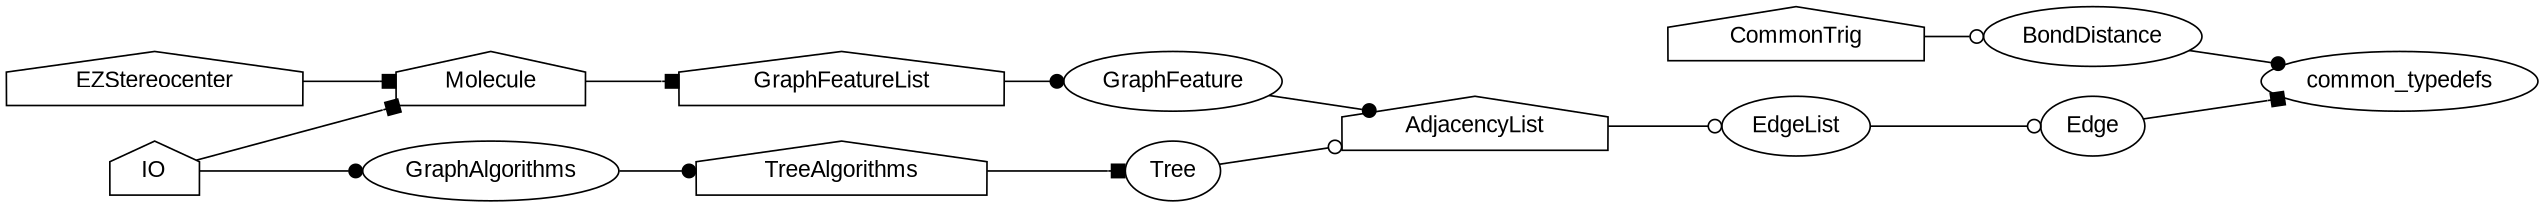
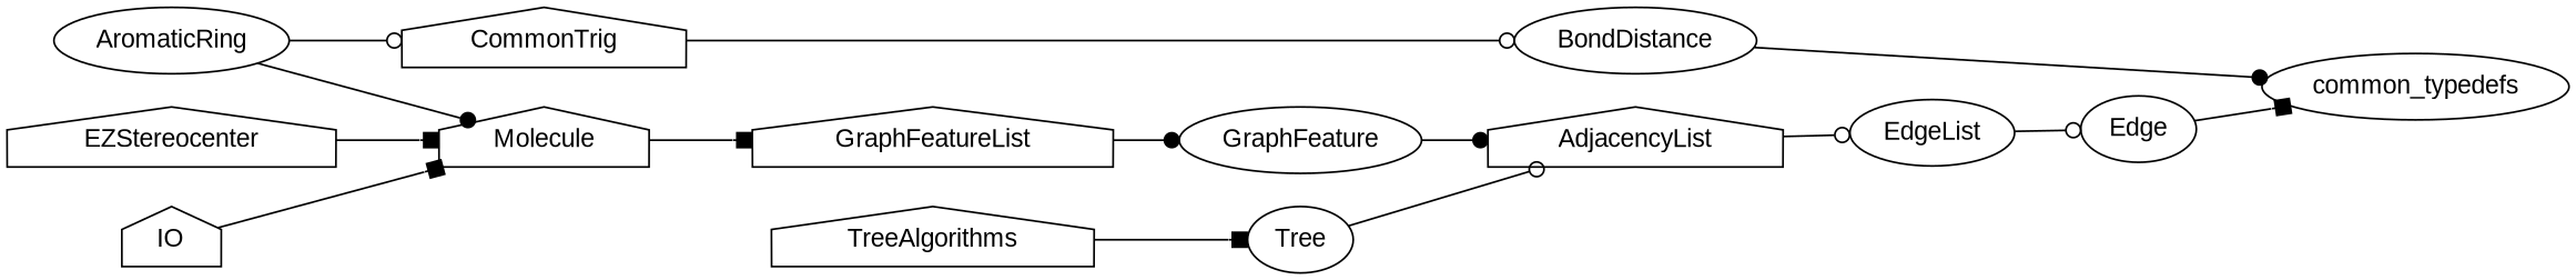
  digraph {
    fontname=Arial
    rankdir=LR
    node [fontname=Arial shape=ellipse]
    edge [arrowhead=dot fontname=Arial]
    AdjacencyList [shape=house]
    EdgeList
    "Edge"
    common_typedefs
    CommonTrig [shape=house]
+   AromaticRing
    Molecule [shape=house]
    BondDistance
    GraphFeatureList [shape=house]
    GraphFeature
    EZStereocenter [shape=house]
    TreeAlgorithms [shape=house]
-   GraphAlgorithms
    Tree
    IO [shape=house]
    AdjacencyList -> EdgeList [arrowhead=odot]
    EdgeList -> "Edge" [arrowhead=odot]
    "Edge" -> common_typedefs [arrowhead=box]
    CommonTrig -> BondDistance [arrowhead=odot]
+   AromaticRing -> CommonTrig [arrowhead=odot]
+   AromaticRing -> Molecule
    Molecule -> GraphFeatureList [arrowhead=box]
    BondDistance -> common_typedefs
    GraphFeatureList -> GraphFeature
    GraphFeature -> AdjacencyList
    EZStereocenter -> Molecule [arrowhead=box]
    TreeAlgorithms -> Tree [arrowhead=box]
-   GraphAlgorithms -> TreeAlgorithms
    Tree -> AdjacencyList [arrowhead=odot]
    IO -> Molecule [arrowhead=box]
-   IO -> GraphAlgorithms
  }
